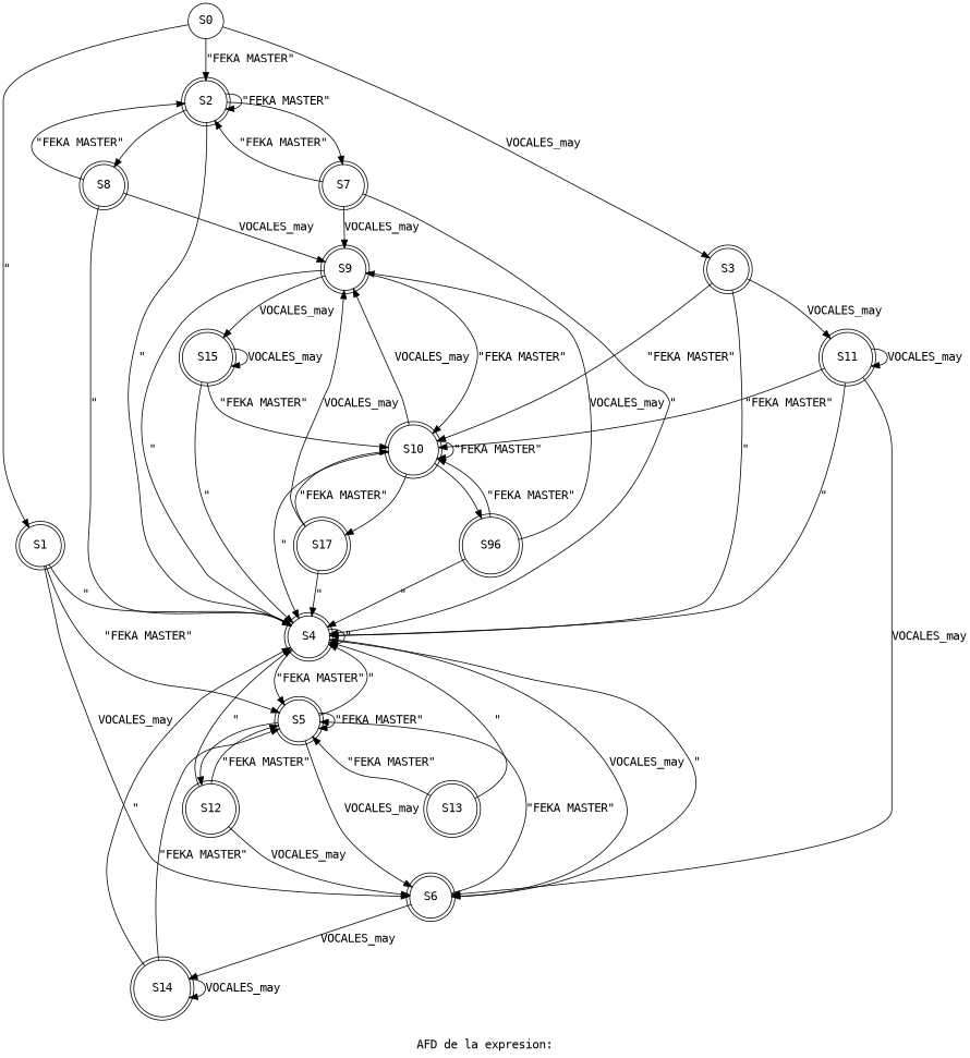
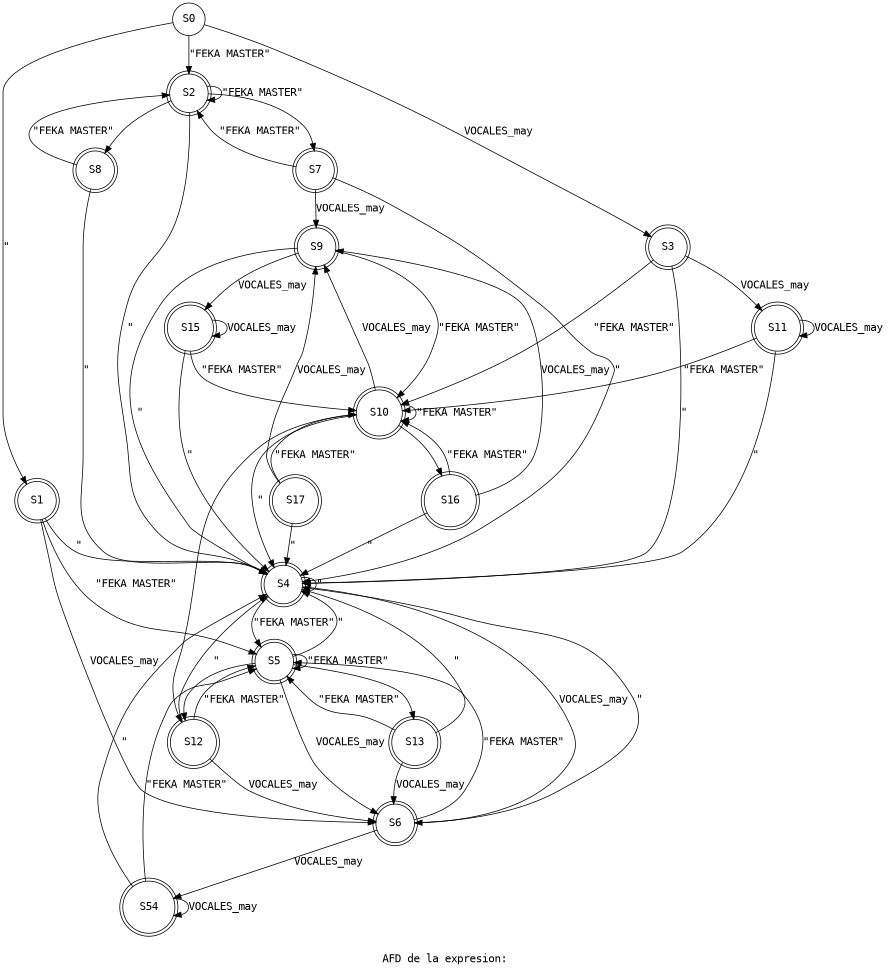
  digraph {
    fontname="DejaVu Sans Mono"
    label="AFD de la expresion:"
    rankdir=TB
    node [fontname="DejaVu Sans Mono" shape=doublecircle]
    edge [fontname="DejaVu Sans Mono"]
    n1 [label=S0 shape=circle]
    n2 [label=S1]
    n3 [label=S2]
    n4 [label=S3]
    n5 [label=S4]
    n6 [label=S5]
    n7 [label=S6]
    n8 [label=S7]
    n9 [label=S8]
    n10 [label=S10]
    n11 [label=S11]
    n12 [label=S12]
    n13 [label=S13]
-   n14 [label=S14]
+   n14 [label=S54]
    n15 [label=S9]
    n16 [label=S15]
-   n17 [label=S96]
+   n17 [label=S16]
    n18 [label=S17]
    n1 -> n2 [label="\""]
    n1 -> n3 [label="\"FEKA MASTER\""]
    n1 -> n4 [label=VOCALES_may]
    n2 -> n5 [label="\""]
    n2 -> n6 [label="\"FEKA MASTER\""]
    n2 -> n7 [label=VOCALES_may]
    n3 -> n3 [label="\"FEKA MASTER\""]
    n3 -> n5 [label="\""]
    n3 -> n8
    n3 -> n9 [label="	"]
    n4 -> n5 [label="\""]
    n4 -> n10 [label="\"FEKA MASTER\""]
    n4 -> n11 [label=VOCALES_may]
    n5 -> n5 [label="\""]
    n5 -> n6 [label="\"FEKA MASTER\""]
    n5 -> n7 [label=VOCALES_may]
    n6 -> n5 [label="\""]
    n6 -> n6 [label="\"FEKA MASTER\""]
    n6 -> n7 [label=VOCALES_may]
    n6 -> n12
+   n6 -> n13 [label="	"]
    n7 -> n5 [label="\""]
    n7 -> n6 [label="\"FEKA MASTER\""]
    n7 -> n14 [label=VOCALES_may]
    n8 -> n3 [label="\"FEKA MASTER\""]
    n8 -> n5 [label="\""]
    n8 -> n15 [label=VOCALES_may]
    n9 -> n3 [label="\"FEKA MASTER\""]
    n9 -> n5 [label="\""]
-   n9 -> n15 [label=VOCALES_may]
    n10 -> n5 [label="\""]
    n10 -> n10 [label="\"FEKA MASTER\""]
    n10 -> n15 [label=VOCALES_may]
    n10 -> n17
-   n10 -> n18 [label="	"]
+   n10 -> n12 [label="	"]
    n11 -> n5 [label="\""]
    n11 -> n10 [label="\"FEKA MASTER\""]
    n11 -> n11 [label=VOCALES_may]
    n12 -> n5 [label="\""]
    n12 -> n6 [label="\"FEKA MASTER\""]
    n12 -> n7 [label=VOCALES_may]
    n13 -> n5 [label="\""]
    n13 -> n6 [label="\"FEKA MASTER\""]
-   n11 -> n7 [label=VOCALES_may]
+   n13 -> n7 [label=VOCALES_may]
    n14 -> n5 [label="\""]
    n14 -> n6 [label="\"FEKA MASTER\""]
    n14 -> n14 [label=VOCALES_may]
    n15 -> n5 [label="\""]
    n15 -> n10 [label="\"FEKA MASTER\""]
    n15 -> n16 [label=VOCALES_may]
    n16 -> n5 [label="\""]
    n16 -> n10 [label="\"FEKA MASTER\""]
    n16 -> n16 [label=VOCALES_may]
    n17 -> n5 [label="\""]
    n17 -> n10 [label="\"FEKA MASTER\""]
    n17 -> n15 [label=VOCALES_may]
    n18 -> n5 [label="\""]
    n18 -> n10 [label="\"FEKA MASTER\""]
    n18 -> n15 [label=VOCALES_may]
  }
